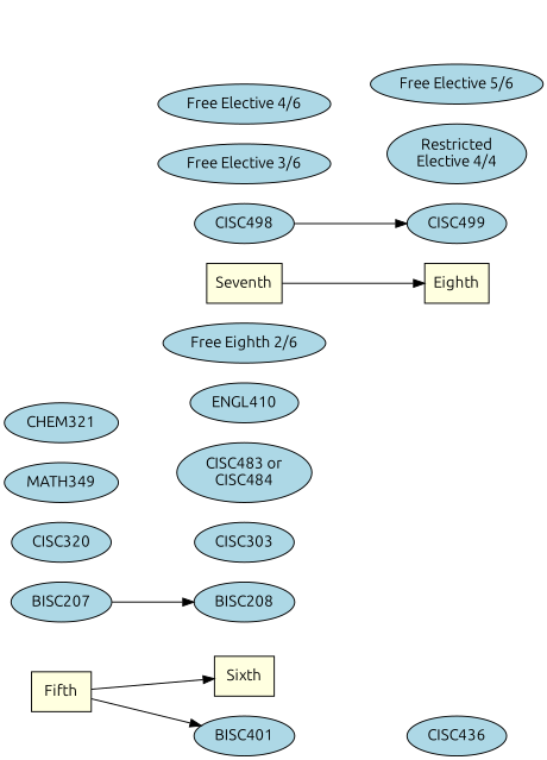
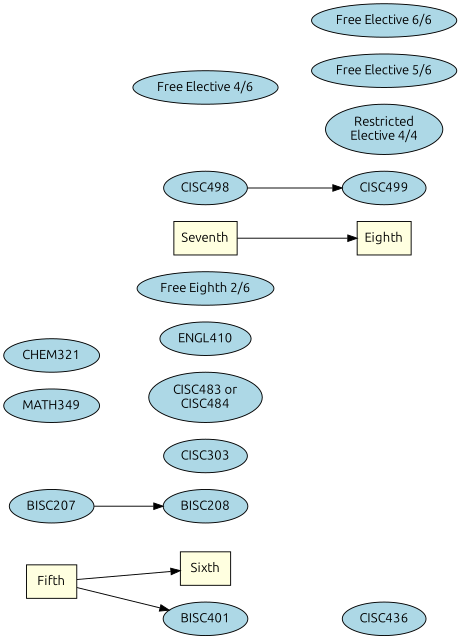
  digraph {
    fontname=Ubuntu
    rankdir=LR
    node [fillcolor=lightblue fontname=Ubuntu style=filled]
    edge [fontname=Ubuntu]
    Fifth [fillcolor=lightyellow shape=box]
    BISC207
-   CISC320
    MATH349
    CHEM321
    Sixth [fillcolor=lightyellow shape=box]
    CISC303
    "CISC483 or\nCISC484"
    ENGL410
    BISC208
    n11 [label="Free Eighth 2/6"]
    Seventh [fillcolor=lightyellow shape=box]
    CISC498
    BISC401
-   "Free Elective 3/6"
    "Free Elective 4/6"
    Eighth [fillcolor=lightyellow shape=box]
    CISC436
    CISC499
    "Restricted\nElective 4/4"
    "Free Elective 5/6"
+   "Free Elective 6/6"
    subgraph sub_1 {
      rank=same
      Fifth
      BISC207
-     CISC320
      MATH349
      CHEM321
    }
    subgraph sub_2 {
      rank=same
      Sixth
      CISC303
      "CISC483 or\nCISC484"
      ENGL410
      BISC208
      n11
    }
    subgraph sub_3 {
      rank=same
      Seventh
      CISC498
      BISC401
-     "Free Elective 3/6"
      "Free Elective 4/6"
    }
    subgraph sub_4 {
      rank=same
      Eighth
      CISC436
      CISC499
      "Restricted\nElective 4/4"
      "Free Elective 5/6"
+     "Free Elective 6/6"
    }
    Fifth -> Sixth
    Fifth -> BISC401
    BISC207 -> BISC208
    Seventh -> Eighth
    CISC498 -> CISC499
    BISC401 -> CISC436 [style=invis]
  }
